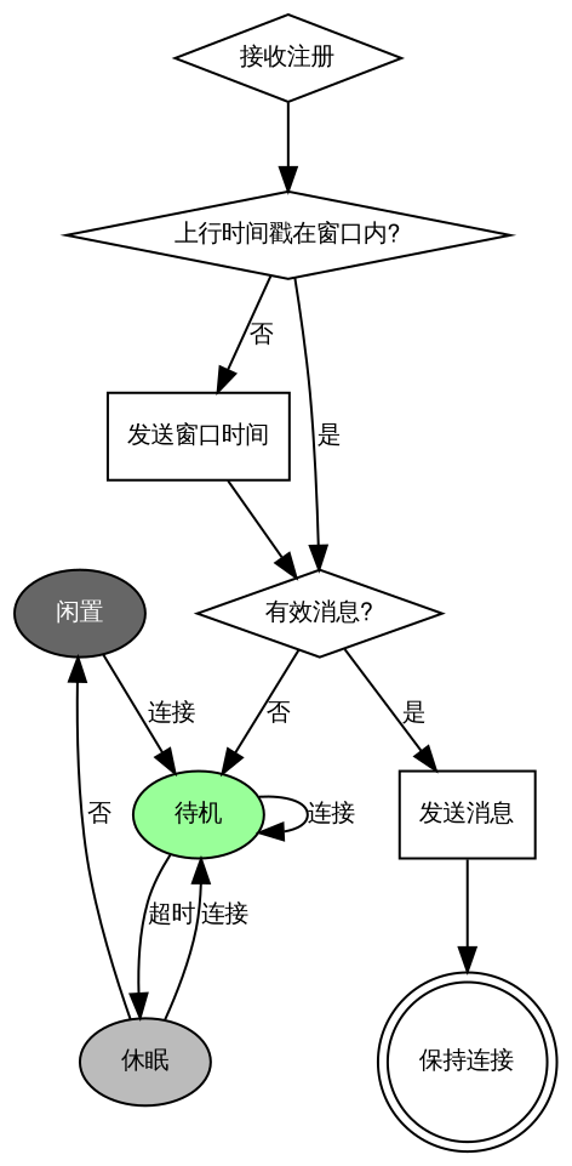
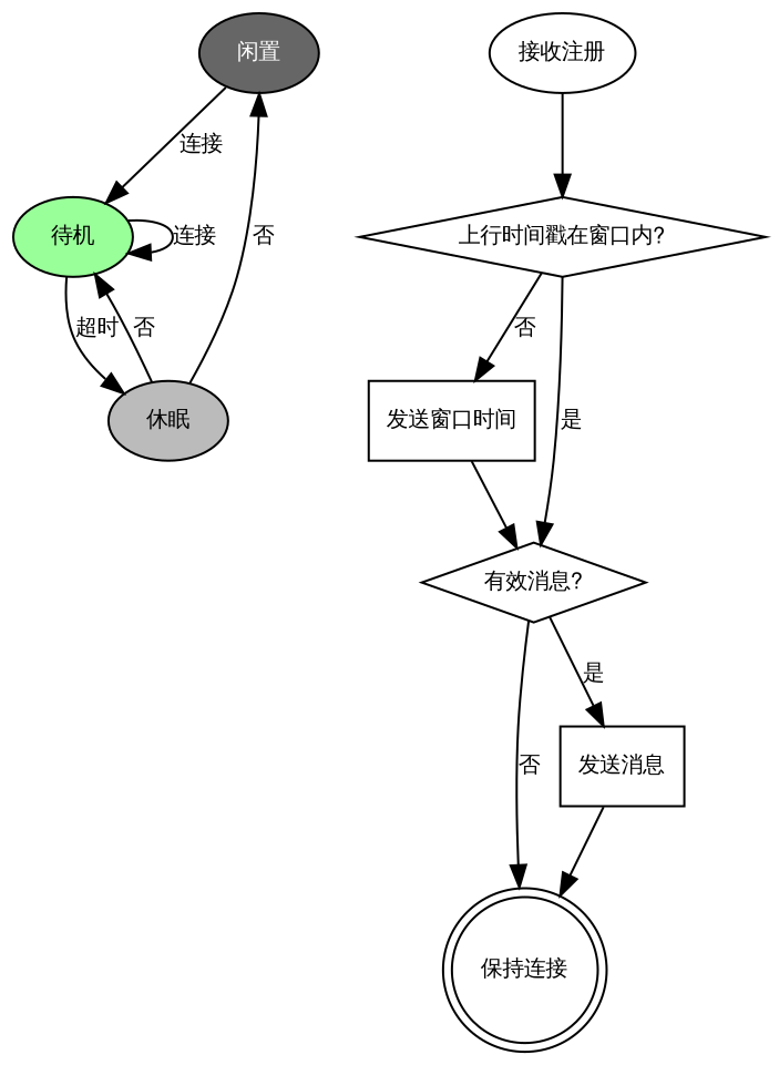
  digraph {
    node [fontname="Helvetica,sans-Serif" fontsize=10]
    edge [fontname="Helvetica,sans-Serif" fontsize=10]
    n1 [fillcolor="#666666" fontcolor="#ffffff" label="闲置" style=filled]
    n2 [fillcolor="#99FF99" label="待机" style=filled]
    n3 [fillcolor="#BBBBBB" label="休眠" style=filled]
-   n4 [label="接收注册" shape=diamond]
+   n4 [label="接收注册"]
    n5 [label="上行时间戳在窗口内?" shape=diamond]
    n6 [label="发送窗口时间" shape=rect]
    n7 [label="有效消息?" shape=diamond]
    n8 [label="保持连接" shape=doublecircle]
    n9 [label="发送消息" shape=rect]
    n1 -> n2 [label="连接"]
    n2 -> n2 [label="连接"]
    n2 -> n3 [label="超时"]
    n3 -> n1 [label="否"]
-   n3 -> n2 [label="连接"]
+   n3 -> n2 [label="否"]
    n4 -> n5
    n5 -> n6 [label="否"]
    n5 -> n7 [label="是"]
    n6 -> n7
-   n7 -> n2 [label="否"]
+   n7 -> n8 [label="否"]
    n7 -> n9 [label="是"]
    n9 -> n8
  }
